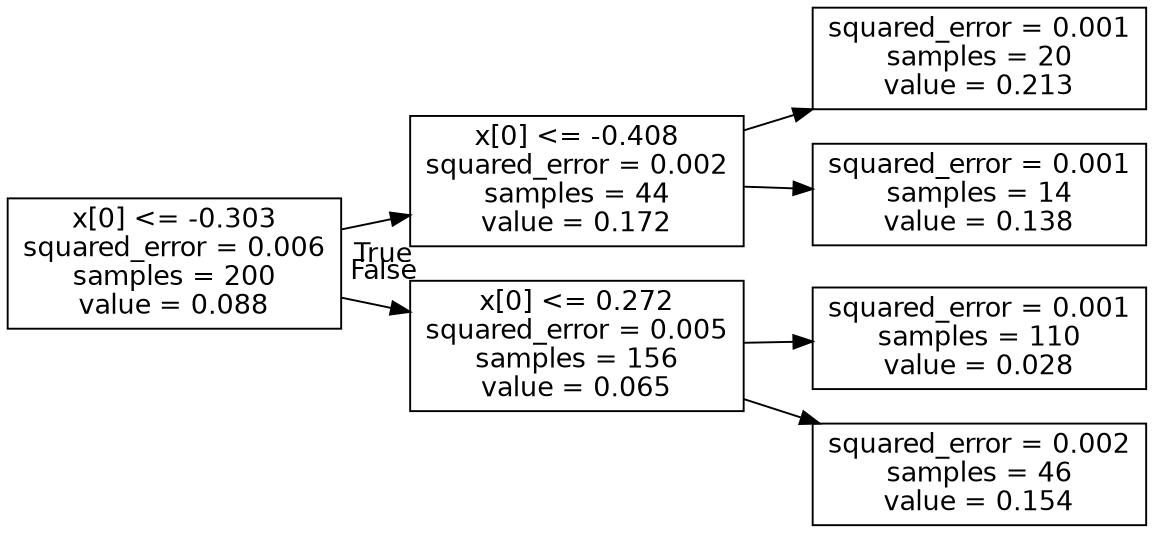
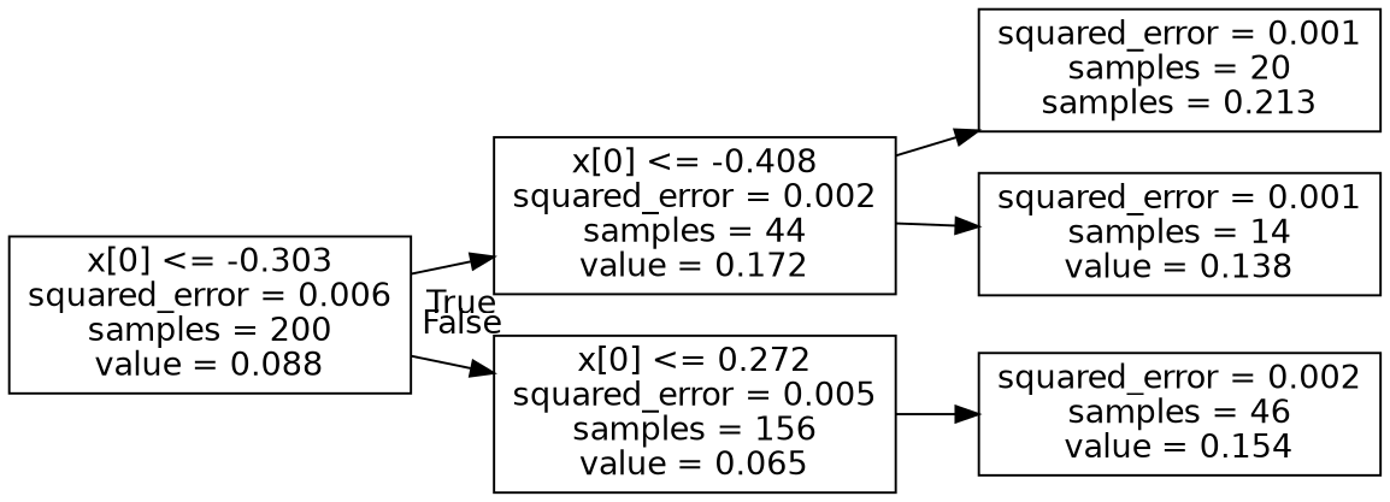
  digraph {
    rankdir=LR
    node [fontname=helvetica shape=box]
    edge [fontname=helvetica]
    n1 [label="x[0] <= -0.303\nsquared_error = 0.006\nsamples = 200\nvalue = 0.088"]
    n2 [label="x[0] <= -0.408\nsquared_error = 0.002\nsamples = 44\nvalue = 0.172"]
    n3 [label="x[0] <= 0.272\nsquared_error = 0.005\nsamples = 156\nvalue = 0.065"]
-   n4 [label="squared_error = 0.001\nsamples = 20\nvalue = 0.213"]
+   n4 [label="squared_error = 0.001\nsamples = 20\nsamples = 0.213"]
    n5 [label="squared_error = 0.001\nsamples = 14\nvalue = 0.138"]
-   n6 [label="squared_error = 0.001\nsamples = 110\nvalue = 0.028"]
    n7 [label="squared_error = 0.002\nsamples = 46\nvalue = 0.154"]
    n1 -> n2 [headlabel=True labelangle=45 labeldistance=2.5]
    n1 -> n3 [headlabel=False labelangle=-45 labeldistance=2.5]
    n2 -> n4
    n2 -> n5
-   n3 -> n6
    n3 -> n7
  }
